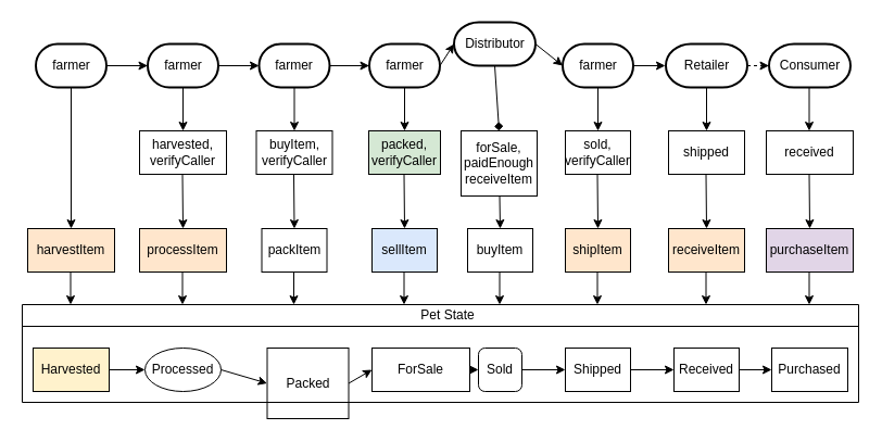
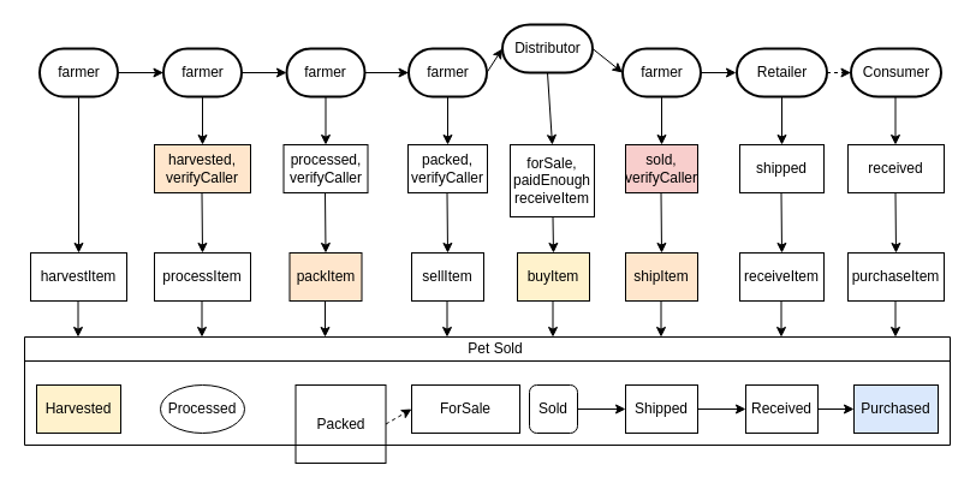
  <mxCell id="0" />
  <mxCell id="1" parent="0" />
  <mxCell id="2" value="Harvested" style="rounded=0;whiteSpace=wrap;html=1;fillColor=#fff2cc;" parent="1" vertex="1"><mxGeometry x="30" y="320" width="70" height="40" as="geometry" /></mxCell>
  <mxCell id="3" value="Processed" style="ellipse;whiteSpace=wrap;html=1;" parent="1" vertex="1"><mxGeometry x="133" y="320" width="70" height="40" as="geometry" /></mxCell>
  <mxCell id="4" value="Packed" style="rounded=0;whiteSpace=wrap;html=1;" parent="1" vertex="1"><mxGeometry x="245.5" y="320" width="75" height="65" as="geometry" /></mxCell>
  <mxCell id="5" value="ForSale" style="rounded=0;whiteSpace=wrap;html=1;" parent="1" vertex="1"><mxGeometry x="342" y="320" width="90" height="40" as="geometry" /></mxCell>
  <mxCell id="6" value="Sold" style="whiteSpace=wrap;html=1;rounded=1;" parent="1" vertex="1"><mxGeometry x="440" y="320" width="40" height="40" as="geometry" /></mxCell>
  <mxCell id="7" value="Shipped" style="rounded=0;whiteSpace=wrap;html=1;" parent="1" vertex="1"><mxGeometry x="520" y="320" width="60" height="40" as="geometry" /></mxCell>
  <mxCell id="8" value="Received" style="rounded=0;whiteSpace=wrap;html=1;" parent="1" vertex="1"><mxGeometry x="620" y="320" width="60" height="40" as="geometry" /></mxCell>
- <mxCell id="9" value="Purchased" style="rounded=0;whiteSpace=wrap;html=1;" parent="1" vertex="1"><mxGeometry x="710" y="320" width="70" height="40" as="geometry" /></mxCell>
- <mxCell id="10" value="" style="endArrow=classic;html=1;exitX=1;exitY=0.5;exitDx=0;exitDy=0;entryX=0;entryY=0.5;entryDx=0;entryDy=0;" parent="1" source="2" target="3" edge="1"><mxGeometry width="50" height="50" relative="1" as="geometry"><mxPoint x="388" y="300" as="sourcePoint" /><mxPoint x="438" y="250" as="targetPoint" /></mxGeometry></mxCell>
- <mxCell id="11" value="" style="endArrow=classic;html=1;exitX=1;exitY=0.5;exitDx=0;exitDy=0;entryX=0;entryY=0.5;entryDx=0;entryDy=0;" parent="1" source="3" target="4" edge="1"><mxGeometry width="50" height="50" relative="1" as="geometry"><mxPoint x="388" y="300" as="sourcePoint" /><mxPoint x="438" y="250" as="targetPoint" /></mxGeometry></mxCell>
- <mxCell id="12" value="" style="endArrow=classic;html=1;exitX=1;exitY=0.5;exitDx=0;exitDy=0;entryX=0;entryY=0.5;entryDx=0;entryDy=0;" parent="1" source="4" target="5" edge="1"><mxGeometry width="50" height="50" relative="1" as="geometry"><mxPoint x="248" y="350" as="sourcePoint" /><mxPoint x="268" y="350" as="targetPoint" /></mxGeometry></mxCell>
- <mxCell id="13" value="" style="endArrow=classic;html=1;exitX=1;exitY=0.5;exitDx=0;exitDy=0;entryX=0;entryY=0.5;entryDx=0;entryDy=0;" parent="1" source="5" target="6" edge="1"><mxGeometry width="50" height="50" relative="1" as="geometry"><mxPoint x="258" y="360" as="sourcePoint" /><mxPoint x="278" y="360" as="targetPoint" /></mxGeometry></mxCell>
+ <mxCell id="9" value="Purchased" style="rounded=0;whiteSpace=wrap;html=1;fillColor=#dae8fc;" parent="1" vertex="1"><mxGeometry x="710" y="320" width="70" height="40" as="geometry" /></mxCell>
+ <mxCell id="12" value="" style="endArrow=classic;html=1;exitX=1;exitY=0.5;exitDx=0;exitDy=0;entryX=0;entryY=0.5;entryDx=0;entryDy=0;dashed=1;" parent="1" source="4" target="5" edge="1"><mxGeometry width="50" height="50" relative="1" as="geometry"><mxPoint x="248" y="350" as="sourcePoint" /><mxPoint x="268" y="350" as="targetPoint" /></mxGeometry></mxCell>
  <mxCell id="14" value="" style="endArrow=classic;html=1;exitX=1;exitY=0.5;exitDx=0;exitDy=0;entryX=0;entryY=0.5;entryDx=0;entryDy=0;" parent="1" source="6" target="7" edge="1"><mxGeometry width="50" height="50" relative="1" as="geometry"><mxPoint x="268" y="370" as="sourcePoint" /><mxPoint x="288" y="370" as="targetPoint" /></mxGeometry></mxCell>
  <mxCell id="15" value="" style="endArrow=classic;html=1;exitX=1;exitY=0.5;exitDx=0;exitDy=0;entryX=0;entryY=0.5;entryDx=0;entryDy=0;" parent="1" source="7" target="8" edge="1"><mxGeometry width="50" height="50" relative="1" as="geometry"><mxPoint x="458" y="350" as="sourcePoint" /><mxPoint x="478" y="350" as="targetPoint" /></mxGeometry></mxCell>
  <mxCell id="16" value="" style="endArrow=classic;html=1;exitX=1;exitY=0.5;exitDx=0;exitDy=0;entryX=0;entryY=0.5;entryDx=0;entryDy=0;" parent="1" source="8" target="9" edge="1"><mxGeometry width="50" height="50" relative="1" as="geometry"><mxPoint x="538" y="350" as="sourcePoint" /><mxPoint x="558" y="350" as="targetPoint" /></mxGeometry></mxCell>
- <mxCell id="17" value="Pet State" style="text;html=1;strokeColor=none;fillColor=none;align=center;verticalAlign=middle;whiteSpace=wrap;rounded=0;" parent="1" vertex="1"><mxGeometry x="367" y="280" width="90" height="20" as="geometry" /></mxCell>
+ <mxCell id="17" value="Pet Sold" style="text;html=1;strokeColor=none;fillColor=none;align=center;verticalAlign=middle;whiteSpace=wrap;rounded=0;" parent="1" vertex="1"><mxGeometry x="367" y="280" width="90" height="20" as="geometry" /></mxCell>
  <mxCell id="18" value="" style="endArrow=none;html=1;" parent="1" edge="1"><mxGeometry width="50" height="50" relative="1" as="geometry"><mxPoint x="20" y="280" as="sourcePoint" /><mxPoint x="790" y="280" as="targetPoint" /></mxGeometry></mxCell>
  <mxCell id="19" value="" style="endArrow=none;html=1;" parent="1" edge="1"><mxGeometry width="50" height="50" relative="1" as="geometry"><mxPoint x="20" y="300" as="sourcePoint" /><mxPoint x="790" y="300" as="targetPoint" /></mxGeometry></mxCell>
  <mxCell id="20" value="" style="endArrow=none;html=1;" parent="1" edge="1"><mxGeometry width="50" height="50" relative="1" as="geometry"><mxPoint x="20" y="370" as="sourcePoint" /><mxPoint x="790" y="370" as="targetPoint" /></mxGeometry></mxCell>
  <mxCell id="21" value="" style="endArrow=none;html=1;" parent="1" edge="1"><mxGeometry width="50" height="50" relative="1" as="geometry"><mxPoint x="20" y="370" as="sourcePoint" /><mxPoint x="20" y="280" as="targetPoint" /></mxGeometry></mxCell>
  <mxCell id="22" value="" style="endArrow=none;html=1;" parent="1" edge="1"><mxGeometry width="50" height="50" relative="1" as="geometry"><mxPoint x="790" y="370" as="sourcePoint" /><mxPoint x="790" y="280" as="targetPoint" /></mxGeometry></mxCell>
- <mxCell id="23" value="harvestItem" style="rounded=0;whiteSpace=wrap;html=1;fillColor=#ffe6cc;" parent="1" vertex="1"><mxGeometry x="25" y="210" width="80" height="40" as="geometry" /></mxCell>
- <mxCell id="24" value="processItem" style="rounded=0;whiteSpace=wrap;html=1;fillColor=#ffe6cc;" parent="1" vertex="1"><mxGeometry x="128" y="210" width="80" height="40" as="geometry" /></mxCell>
- <mxCell id="25" value="packItem" style="rounded=0;whiteSpace=wrap;html=1;" parent="1" vertex="1"><mxGeometry x="240.5" y="210" width="60" height="40" as="geometry" /></mxCell>
- <mxCell id="26" value="sellItem" style="rounded=0;whiteSpace=wrap;html=1;fillColor=#dae8fc;" parent="1" vertex="1"><mxGeometry x="342" y="210" width="60" height="40" as="geometry" /></mxCell>
- <mxCell id="27" value="buyItem" style="rounded=0;whiteSpace=wrap;html=1;" parent="1" vertex="1"><mxGeometry x="430" y="210" width="60" height="40" as="geometry" /></mxCell>
+ <mxCell id="23" value="harvestItem" style="rounded=0;whiteSpace=wrap;html=1;" parent="1" vertex="1"><mxGeometry x="25" y="210" width="80" height="40" as="geometry" /></mxCell>
+ <mxCell id="24" value="processItem" style="rounded=0;whiteSpace=wrap;html=1;" parent="1" vertex="1"><mxGeometry x="128" y="210" width="80" height="40" as="geometry" /></mxCell>
+ <mxCell id="25" value="packItem" style="rounded=0;whiteSpace=wrap;html=1;fillColor=#ffe6cc;" parent="1" vertex="1"><mxGeometry x="240.5" y="210" width="60" height="40" as="geometry" /></mxCell>
+ <mxCell id="26" value="sellItem" style="rounded=0;whiteSpace=wrap;html=1;" parent="1" vertex="1"><mxGeometry x="342" y="210" width="60" height="40" as="geometry" /></mxCell>
+ <mxCell id="27" value="buyItem" style="rounded=0;whiteSpace=wrap;html=1;fillColor=#fff2cc;" parent="1" vertex="1"><mxGeometry x="430" y="210" width="60" height="40" as="geometry" /></mxCell>
  <mxCell id="28" value="shipItem" style="rounded=0;whiteSpace=wrap;html=1;fillColor=#ffe6cc;" parent="1" vertex="1"><mxGeometry x="520" y="210" width="60" height="40" as="geometry" /></mxCell>
- <mxCell id="29" value="receiveItem" style="rounded=0;whiteSpace=wrap;html=1;fillColor=#ffe6cc;" parent="1" vertex="1"><mxGeometry x="615" y="210" width="70" height="40" as="geometry" /></mxCell>
- <mxCell id="30" value="purchaseItem" style="rounded=0;whiteSpace=wrap;html=1;fillColor=#e1d5e7;" parent="1" vertex="1"><mxGeometry x="705" y="210" width="80" height="40" as="geometry" /></mxCell>
- <mxCell id="31" value="harvested,&lt;br&gt;verifyCaller" style="rounded=0;whiteSpace=wrap;html=1;" parent="1" vertex="1"><mxGeometry x="128" y="120" width="80" height="40" as="geometry" /></mxCell>
- <mxCell id="32" value="buyItem,&lt;br&gt;verifyCaller" style="rounded=0;whiteSpace=wrap;html=1;" parent="1" vertex="1"><mxGeometry x="235.5" y="120" width="70" height="40" as="geometry" /></mxCell>
- <mxCell id="33" value="packed,&lt;br&gt;verifyCaller" style="rounded=0;whiteSpace=wrap;html=1;fillColor=#d5e8d4;" parent="1" vertex="1"><mxGeometry x="339" y="120" width="66" height="40" as="geometry" /></mxCell>
+ <mxCell id="29" value="receiveItem" style="rounded=0;whiteSpace=wrap;html=1;" parent="1" vertex="1"><mxGeometry x="615" y="210" width="70" height="40" as="geometry" /></mxCell>
+ <mxCell id="30" value="purchaseItem" style="rounded=0;whiteSpace=wrap;html=1;" parent="1" vertex="1"><mxGeometry x="705" y="210" width="80" height="40" as="geometry" /></mxCell>
+ <mxCell id="31" value="harvested,&lt;br&gt;verifyCaller" style="rounded=0;whiteSpace=wrap;html=1;fillColor=#ffe6cc;" parent="1" vertex="1"><mxGeometry x="128" y="120" width="80" height="40" as="geometry" /></mxCell>
+ <mxCell id="32" value="processed,&lt;br&gt;verifyCaller" style="rounded=0;whiteSpace=wrap;html=1;" parent="1" vertex="1"><mxGeometry x="235.5" y="120" width="70" height="40" as="geometry" /></mxCell>
+ <mxCell id="33" value="packed,&lt;br&gt;verifyCaller" style="rounded=0;whiteSpace=wrap;html=1;" parent="1" vertex="1"><mxGeometry x="339" y="120" width="66" height="40" as="geometry" /></mxCell>
  <mxCell id="34" value="forSale,&lt;br&gt;paidEnough&lt;br&gt;receiveItem" style="rounded=0;whiteSpace=wrap;html=1;" parent="1" vertex="1"><mxGeometry x="424" y="120" width="70" height="60" as="geometry" /></mxCell>
- <mxCell id="35" value="sold,&lt;br&gt;verifyCaller" style="rounded=0;whiteSpace=wrap;html=1;" parent="1" vertex="1"><mxGeometry x="520" y="120" width="60" height="40" as="geometry" /></mxCell>
+ <mxCell id="35" value="sold,&lt;br&gt;verifyCaller" style="rounded=0;whiteSpace=wrap;html=1;fillColor=#f8cecc;" parent="1" vertex="1"><mxGeometry x="520" y="120" width="60" height="40" as="geometry" /></mxCell>
  <mxCell id="36" value="shipped" style="rounded=0;whiteSpace=wrap;html=1;" parent="1" vertex="1"><mxGeometry x="615" y="120" width="70" height="40" as="geometry" /></mxCell>
  <mxCell id="37" value="received" style="rounded=0;whiteSpace=wrap;html=1;" parent="1" vertex="1"><mxGeometry x="705" y="120" width="80" height="40" as="geometry" /></mxCell>
  <mxCell id="38" value="farmer" style="strokeWidth=2;html=1;shape=mxgraph.flowchart.terminator;whiteSpace=wrap;" parent="1" vertex="1"><mxGeometry x="238" y="40" width="65" height="40" as="geometry" /></mxCell>
  <mxCell id="39" value="Distributor" style="strokeWidth=2;html=1;shape=mxgraph.flowchart.terminator;whiteSpace=wrap;" parent="1" vertex="1"><mxGeometry x="417.5" y="20" width="75" height="40" as="geometry" /></mxCell>
  <mxCell id="40" value="farmer" style="strokeWidth=2;html=1;shape=mxgraph.flowchart.terminator;whiteSpace=wrap;" parent="1" vertex="1"><mxGeometry x="135.5" y="40" width="65" height="40" as="geometry" /></mxCell>
  <mxCell id="41" value="farmer" style="strokeWidth=2;html=1;shape=mxgraph.flowchart.terminator;whiteSpace=wrap;" parent="1" vertex="1"><mxGeometry x="32.5" y="40" width="65" height="40" as="geometry" /></mxCell>
  <mxCell id="42" value="farmer" style="strokeWidth=2;html=1;shape=mxgraph.flowchart.terminator;whiteSpace=wrap;" parent="1" vertex="1"><mxGeometry x="339.5" y="40" width="65" height="40" as="geometry" /></mxCell>
  <mxCell id="43" value="Retailer" style="strokeWidth=2;html=1;shape=mxgraph.flowchart.terminator;whiteSpace=wrap;" parent="1" vertex="1"><mxGeometry x="612.5" y="40" width="75" height="40" as="geometry" /></mxCell>
  <mxCell id="44" value="farmer" style="strokeWidth=2;html=1;shape=mxgraph.flowchart.terminator;whiteSpace=wrap;" parent="1" vertex="1"><mxGeometry x="517.5" y="40" width="65" height="40" as="geometry" /></mxCell>
  <mxCell id="45" value="Consumer" style="strokeWidth=2;html=1;shape=mxgraph.flowchart.terminator;whiteSpace=wrap;" parent="1" vertex="1"><mxGeometry x="707.5" y="40" width="75" height="40" as="geometry" /></mxCell>
  <mxCell id="46" value="" style="endArrow=classic;html=1;exitX=1;exitY=0.5;exitDx=0;exitDy=0;exitPerimeter=0;entryX=0;entryY=0.5;entryDx=0;entryDy=0;entryPerimeter=0;" parent="1" source="41" target="40" edge="1"><mxGeometry width="50" height="50" relative="1" as="geometry"><mxPoint x="380" y="220" as="sourcePoint" /><mxPoint x="430" y="170" as="targetPoint" /></mxGeometry></mxCell>
  <mxCell id="47" value="" style="endArrow=classic;html=1;exitX=1;exitY=0.5;exitDx=0;exitDy=0;exitPerimeter=0;entryX=0;entryY=0.5;entryDx=0;entryDy=0;entryPerimeter=0;" parent="1" source="40" target="38" edge="1"><mxGeometry width="50" height="50" relative="1" as="geometry"><mxPoint x="126.5" y="70" as="sourcePoint" /><mxPoint x="160.5" y="70" as="targetPoint" /></mxGeometry></mxCell>
  <mxCell id="48" value="" style="endArrow=classic;html=1;entryX=0;entryY=0.5;entryDx=0;entryDy=0;entryPerimeter=0;exitX=1;exitY=0.5;exitDx=0;exitDy=0;exitPerimeter=0;" parent="1" source="38" target="42" edge="1"><mxGeometry width="50" height="50" relative="1" as="geometry"><mxPoint x="310" y="60" as="sourcePoint" /><mxPoint x="170.5" y="80" as="targetPoint" /></mxGeometry></mxCell>
  <mxCell id="49" value="" style="endArrow=classic;html=1;entryX=0;entryY=0.5;entryDx=0;entryDy=0;entryPerimeter=0;exitX=1;exitY=0.5;exitDx=0;exitDy=0;exitPerimeter=0;" parent="1" source="42" target="39" edge="1"><mxGeometry width="50" height="50" relative="1" as="geometry"><mxPoint x="320" y="70" as="sourcePoint" /><mxPoint x="349.5" y="70" as="targetPoint" /></mxGeometry></mxCell>
  <mxCell id="50" value="" style="endArrow=classic;html=1;entryX=0;entryY=0.5;entryDx=0;entryDy=0;entryPerimeter=0;exitX=1;exitY=0.5;exitDx=0;exitDy=0;exitPerimeter=0;" parent="1" source="39" target="44" edge="1"><mxGeometry width="50" height="50" relative="1" as="geometry"><mxPoint x="400" y="100" as="sourcePoint" /><mxPoint x="431.5" y="70" as="targetPoint" /></mxGeometry></mxCell>
  <mxCell id="51" value="" style="endArrow=classic;html=1;exitX=1;exitY=0.5;exitDx=0;exitDy=0;exitPerimeter=0;" parent="1" source="44" edge="1"><mxGeometry width="50" height="50" relative="1" as="geometry"><mxPoint x="382" y="180" as="sourcePoint" /><mxPoint x="612" y="60" as="targetPoint" /></mxGeometry></mxCell>
  <mxCell id="52" value="" style="endArrow=classic;html=1;exitX=1;exitY=0.5;exitDx=0;exitDy=0;exitPerimeter=0;entryX=0;entryY=0.5;entryDx=0;entryDy=0;entryPerimeter=0;dashed=1;" parent="1" source="43" target="45" edge="1"><mxGeometry width="50" height="50" relative="1" as="geometry"><mxPoint x="592.5" y="70" as="sourcePoint" /><mxPoint x="622" y="70" as="targetPoint" /></mxGeometry></mxCell>
  <mxCell id="53" value="" style="endArrow=classic;html=1;exitX=0.5;exitY=1;exitDx=0;exitDy=0;entryX=0.5;entryY=0;entryDx=0;entryDy=0;exitPerimeter=0;" parent="1" source="40" target="31" edge="1"><mxGeometry width="50" height="50" relative="1" as="geometry"><mxPoint x="75" y="90" as="sourcePoint" /><mxPoint x="75" y="130" as="targetPoint" /></mxGeometry></mxCell>
  <mxCell id="54" value="" style="endArrow=classic;html=1;exitX=0.5;exitY=1;exitDx=0;exitDy=0;entryX=0.5;entryY=0;entryDx=0;entryDy=0;exitPerimeter=0;" parent="1" source="38" target="32" edge="1"><mxGeometry width="50" height="50" relative="1" as="geometry"><mxPoint x="178" y="90" as="sourcePoint" /><mxPoint x="178" y="130" as="targetPoint" /></mxGeometry></mxCell>
  <mxCell id="55" value="" style="endArrow=classic;html=1;exitX=0.5;exitY=1;exitDx=0;exitDy=0;entryX=0.5;entryY=0;entryDx=0;entryDy=0;exitPerimeter=0;" parent="1" source="42" target="33" edge="1"><mxGeometry width="50" height="50" relative="1" as="geometry"><mxPoint x="280.5" y="90" as="sourcePoint" /><mxPoint x="280.5" y="130" as="targetPoint" /></mxGeometry></mxCell>
- <mxCell id="56" value="" style="endArrow=diamond;html=1;exitX=0.5;exitY=1;exitDx=0;exitDy=0;entryX=0.5;entryY=0;entryDx=0;entryDy=0;exitPerimeter=0;" parent="1" source="39" target="34" edge="1"><mxGeometry width="50" height="50" relative="1" as="geometry"><mxPoint x="382" y="90" as="sourcePoint" /><mxPoint x="382" y="130" as="targetPoint" /></mxGeometry></mxCell>
+ <mxCell id="56" value="" style="endArrow=classic;html=1;exitX=0.5;exitY=1;exitDx=0;exitDy=0;entryX=0.5;entryY=0;entryDx=0;entryDy=0;exitPerimeter=0;" parent="1" source="39" target="34" edge="1"><mxGeometry width="50" height="50" relative="1" as="geometry"><mxPoint x="382" y="90" as="sourcePoint" /><mxPoint x="382" y="130" as="targetPoint" /></mxGeometry></mxCell>
  <mxCell id="57" value="" style="endArrow=classic;html=1;exitX=0.5;exitY=1;exitDx=0;exitDy=0;entryX=0.5;entryY=0;entryDx=0;entryDy=0;exitPerimeter=0;" parent="1" source="44" target="35" edge="1"><mxGeometry width="50" height="50" relative="1" as="geometry"><mxPoint x="470" y="90" as="sourcePoint" /><mxPoint x="469" y="130" as="targetPoint" /></mxGeometry></mxCell>
  <mxCell id="58" value="" style="endArrow=classic;html=1;exitX=0.5;exitY=1;exitDx=0;exitDy=0;entryX=0.5;entryY=0;entryDx=0;entryDy=0;exitPerimeter=0;" parent="1" source="43" target="36" edge="1"><mxGeometry width="50" height="50" relative="1" as="geometry"><mxPoint x="560" y="90" as="sourcePoint" /><mxPoint x="560" y="130" as="targetPoint" /></mxGeometry></mxCell>
  <mxCell id="59" value="" style="endArrow=classic;html=1;exitX=0.5;exitY=1;exitDx=0;exitDy=0;entryX=0.5;entryY=0;entryDx=0;entryDy=0;exitPerimeter=0;" parent="1" edge="1"><mxGeometry width="50" height="50" relative="1" as="geometry"><mxPoint x="744.5" y="80" as="sourcePoint" /><mxPoint x="744.5" y="120" as="targetPoint" /></mxGeometry></mxCell>
  <mxCell id="60" value="" style="endArrow=classic;html=1;exitX=0.5;exitY=1;exitDx=0;exitDy=0;exitPerimeter=0;entryX=0.5;entryY=0;entryDx=0;entryDy=0;" parent="1" source="41" target="23" edge="1"><mxGeometry width="50" height="50" relative="1" as="geometry"><mxPoint x="64.5" y="160" as="sourcePoint" /><mxPoint x="64.5" y="200" as="targetPoint" /></mxGeometry></mxCell>
  <mxCell id="61" value="" style="endArrow=classic;html=1;exitX=0.5;exitY=1;exitDx=0;exitDy=0;exitPerimeter=0;entryX=0.5;entryY=0;entryDx=0;entryDy=0;" parent="1" edge="1"><mxGeometry width="50" height="50" relative="1" as="geometry"><mxPoint x="167.5" y="160" as="sourcePoint" /><mxPoint x="168" y="210" as="targetPoint" /></mxGeometry></mxCell>
  <mxCell id="62" value="" style="endArrow=classic;html=1;exitX=0.5;exitY=1;exitDx=0;exitDy=0;exitPerimeter=0;entryX=0.5;entryY=0;entryDx=0;entryDy=0;" parent="1" edge="1"><mxGeometry width="50" height="50" relative="1" as="geometry"><mxPoint x="270" y="160" as="sourcePoint" /><mxPoint x="270.5" y="210" as="targetPoint" /></mxGeometry></mxCell>
  <mxCell id="63" value="" style="endArrow=classic;html=1;exitX=0.5;exitY=1;exitDx=0;exitDy=0;exitPerimeter=0;entryX=0.5;entryY=0;entryDx=0;entryDy=0;" parent="1" edge="1"><mxGeometry width="50" height="50" relative="1" as="geometry"><mxPoint x="371.5" y="160" as="sourcePoint" /><mxPoint x="372" y="210" as="targetPoint" /></mxGeometry></mxCell>
  <mxCell id="64" value="" style="endArrow=classic;html=1;exitX=0.5;exitY=1;exitDx=0;exitDy=0;exitPerimeter=0;entryX=0.5;entryY=0;entryDx=0;entryDy=0;" parent="1" edge="1"><mxGeometry width="50" height="50" relative="1" as="geometry"><mxPoint x="549.5" y="160" as="sourcePoint" /><mxPoint x="550" y="210" as="targetPoint" /></mxGeometry></mxCell>
  <mxCell id="65" value="" style="endArrow=classic;html=1;exitX=0.5;exitY=1;exitDx=0;exitDy=0;exitPerimeter=0;entryX=0.5;entryY=0;entryDx=0;entryDy=0;" parent="1" edge="1"><mxGeometry width="50" height="50" relative="1" as="geometry"><mxPoint x="649.5" y="160" as="sourcePoint" /><mxPoint x="650" y="210" as="targetPoint" /></mxGeometry></mxCell>
  <mxCell id="66" value="" style="endArrow=classic;html=1;exitX=0.5;exitY=1;exitDx=0;exitDy=0;exitPerimeter=0;entryX=0.5;entryY=0;entryDx=0;entryDy=0;" parent="1" edge="1"><mxGeometry width="50" height="50" relative="1" as="geometry"><mxPoint x="744.5" y="160" as="sourcePoint" /><mxPoint x="745" y="210" as="targetPoint" /></mxGeometry></mxCell>
  <mxCell id="67" value="" style="endArrow=classic;html=1;exitX=0.5;exitY=1;exitDx=0;exitDy=0;exitPerimeter=0;" parent="1" edge="1"><mxGeometry width="50" height="50" relative="1" as="geometry"><mxPoint x="459.5" y="180" as="sourcePoint" /><mxPoint x="460" y="210" as="targetPoint" /></mxGeometry></mxCell>
  <mxCell id="68" value="" style="endArrow=classic;html=1;" parent="1" edge="1"><mxGeometry width="50" height="50" relative="1" as="geometry"><mxPoint x="64.5" y="250" as="sourcePoint" /><mxPoint x="64.5" y="280" as="targetPoint" /></mxGeometry></mxCell>
  <mxCell id="69" value="" style="endArrow=classic;html=1;" parent="1" edge="1"><mxGeometry width="50" height="50" relative="1" as="geometry"><mxPoint x="167.5" y="250" as="sourcePoint" /><mxPoint x="167.5" y="280" as="targetPoint" /></mxGeometry></mxCell>
  <mxCell id="70" value="" style="endArrow=classic;html=1;" parent="1" edge="1"><mxGeometry width="50" height="50" relative="1" as="geometry"><mxPoint x="270" y="250" as="sourcePoint" /><mxPoint x="270" y="280" as="targetPoint" /></mxGeometry></mxCell>
  <mxCell id="71" value="" style="endArrow=classic;html=1;" parent="1" edge="1"><mxGeometry width="50" height="50" relative="1" as="geometry"><mxPoint x="371.5" y="250" as="sourcePoint" /><mxPoint x="371.5" y="280" as="targetPoint" /></mxGeometry></mxCell>
  <mxCell id="72" value="" style="endArrow=classic;html=1;" parent="1" edge="1"><mxGeometry width="50" height="50" relative="1" as="geometry"><mxPoint x="459.5" y="250" as="sourcePoint" /><mxPoint x="459.5" y="280" as="targetPoint" /></mxGeometry></mxCell>
  <mxCell id="73" value="" style="endArrow=classic;html=1;" parent="1" edge="1"><mxGeometry width="50" height="50" relative="1" as="geometry"><mxPoint x="549.5" y="250" as="sourcePoint" /><mxPoint x="549.5" y="280" as="targetPoint" /></mxGeometry></mxCell>
  <mxCell id="74" value="" style="endArrow=classic;html=1;" parent="1" edge="1"><mxGeometry width="50" height="50" relative="1" as="geometry"><mxPoint x="649.5" y="250" as="sourcePoint" /><mxPoint x="649.5" y="280" as="targetPoint" /></mxGeometry></mxCell>
  <mxCell id="75" value="" style="endArrow=classic;html=1;" parent="1" edge="1"><mxGeometry width="50" height="50" relative="1" as="geometry"><mxPoint x="744.5" y="250" as="sourcePoint" /><mxPoint x="744.5" y="280" as="targetPoint" /></mxGeometry></mxCell>
